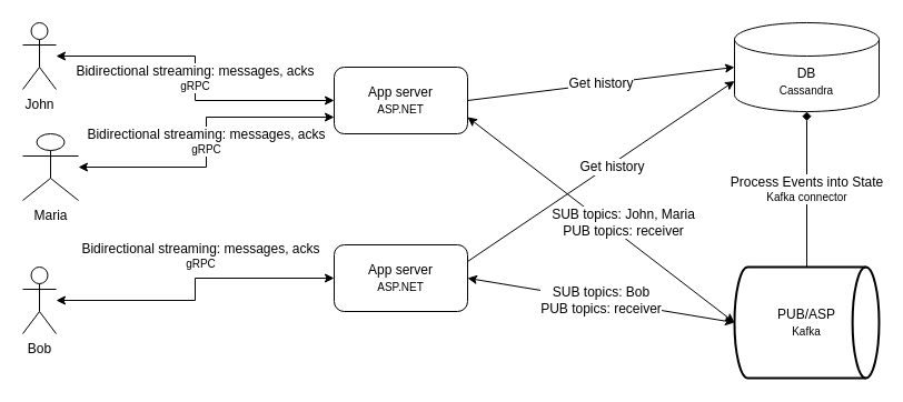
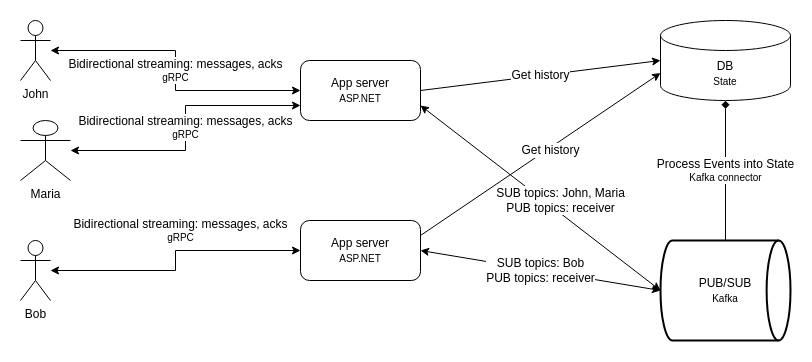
  <mxCell id="0" />
  <mxCell id="1" parent="0" />
  <mxCell id="2" value="&lt;font&gt;&lt;span style=&quot;font-size: 12px&quot;&gt;Bidirectional streaming: messages, acks&lt;/span&gt;&lt;br&gt;&lt;font style=&quot;font-size: 10px&quot;&gt;gRPC&lt;/font&gt;&lt;/font&gt;" style="edgeStyle=orthogonalEdgeStyle;rounded=0;orthogonalLoop=1;jettySize=auto;html=1;entryX=0;entryY=0.5;entryDx=0;entryDy=0;startArrow=classic;startFill=1;" parent="1" source="3" target="9" edge="1"><mxGeometry relative="1" as="geometry" /></mxCell>
  <mxCell id="3" value="John" style="shape=umlActor;verticalLabelPosition=bottom;verticalAlign=top;html=1;outlineConnect=0;" parent="1" vertex="1"><mxGeometry x="20" y="20" width="30" height="60" as="geometry" /></mxCell>
  <mxCell id="4" value="&lt;span style=&quot;font-size: 12px&quot;&gt;Bidirectional streaming: messages, acks&lt;/span&gt;&lt;br&gt;&lt;font style=&quot;font-size: 10px&quot;&gt;gRPC&lt;/font&gt;" style="edgeStyle=orthogonalEdgeStyle;rounded=0;orthogonalLoop=1;jettySize=auto;html=1;entryX=0;entryY=0.5;entryDx=0;entryDy=0;startArrow=classic;startFill=1;" parent="1" source="5" target="11" edge="1"><mxGeometry x="0.111" y="20" relative="1" as="geometry"><mxPoint as="offset" /></mxGeometry></mxCell>
  <mxCell id="5" value="Bob" style="shape=umlActor;verticalLabelPosition=bottom;verticalAlign=top;html=1;outlineConnect=0;" parent="1" vertex="1"><mxGeometry x="20" y="240" width="30" height="60" as="geometry" /></mxCell>
  <mxCell id="6" value="&lt;span style=&quot;font-size: 12px&quot;&gt;Bidirectional streaming: messages, acks&lt;/span&gt;&lt;br&gt;&lt;font style=&quot;font-size: 10px&quot;&gt;gRPC&lt;/font&gt;" style="edgeStyle=orthogonalEdgeStyle;rounded=0;orthogonalLoop=1;jettySize=auto;html=1;entryX=0;entryY=0.75;entryDx=0;entryDy=0;startArrow=classic;startFill=1;" parent="1" source="7" target="9" edge="1"><mxGeometry relative="1" as="geometry" /></mxCell>
  <mxCell id="7" value="Maria" style="shape=umlActor;verticalLabelPosition=bottom;verticalAlign=top;html=1;outlineConnect=0;" parent="1" vertex="1"><mxGeometry x="20" y="120" width="50" height="60" as="geometry" /></mxCell>
  <mxCell id="8" value="&lt;font style=&quot;font-size: 12px&quot;&gt;SUB topics: John, Maria&lt;br&gt;PUB topics: receiver&lt;/font&gt;" style="rounded=0;orthogonalLoop=1;jettySize=auto;html=1;entryX=0;entryY=0.5;entryDx=0;entryDy=0;entryPerimeter=0;startArrow=classic;startFill=1;exitX=1;exitY=0.75;exitDx=0;exitDy=0;" parent="1" source="9" target="13" edge="1"><mxGeometry x="0.115" y="10" relative="1" as="geometry"><mxPoint as="offset" /></mxGeometry></mxCell>
  <mxCell id="9" value="&lt;font style=&quot;font-size: 12px&quot;&gt;App server&lt;/font&gt;&lt;br&gt;&lt;font style=&quot;font-size: 10px&quot;&gt;ASP.NET&lt;/font&gt;" style="rounded=1;whiteSpace=wrap;html=1;" parent="1" vertex="1"><mxGeometry x="300" y="60" width="120" height="60" as="geometry" /></mxCell>
  <mxCell id="10" value="&lt;font style=&quot;font-size: 12px&quot;&gt;SUB topics: Bob&lt;br&gt;PUB topics: receiver&lt;/font&gt;" style="edgeStyle=none;rounded=0;orthogonalLoop=1;jettySize=auto;html=1;entryX=0;entryY=0.5;entryDx=0;entryDy=0;entryPerimeter=0;startArrow=classic;startFill=1;exitX=1;exitY=0.5;exitDx=0;exitDy=0;" parent="1" source="11" target="13" edge="1"><mxGeometry relative="1" as="geometry"><mxPoint x="380" y="215" as="sourcePoint" /></mxGeometry></mxCell>
  <mxCell id="11" value="App server&lt;br&gt;&lt;font style=&quot;font-size: 10px&quot;&gt;ASP.NET&lt;/font&gt;" style="rounded=1;whiteSpace=wrap;html=1;" parent="1" vertex="1"><mxGeometry x="300" y="220" width="120" height="60" as="geometry" /></mxCell>
  <mxCell id="12" value="&lt;font style=&quot;font-size: 12px&quot;&gt;Process Events into State&lt;/font&gt;&lt;br&gt;&lt;font style=&quot;font-size: 10px&quot;&gt;Kafka connector&lt;/font&gt;" style="edgeStyle=none;rounded=0;orthogonalLoop=1;jettySize=auto;html=1;entryX=0.5;entryY=1;entryDx=0;entryDy=0;entryPerimeter=0;startArrow=none;startFill=0;sourcePerimeterSpacing=0;strokeWidth=1;endArrow=diamond;" parent="1" source="13" target="14" edge="1"><mxGeometry relative="1" as="geometry" /></mxCell>
- <mxCell id="13" value="PUB/ASP&lt;br&gt;&lt;font style=&quot;font-size: 10px&quot;&gt;Kafka&lt;/font&gt;" style="strokeWidth=2;html=1;shape=mxgraph.flowchart.direct_data;whiteSpace=wrap;" parent="1" vertex="1"><mxGeometry x="660" y="240" width="130" height="100" as="geometry" /></mxCell>
- <mxCell id="14" value="DB&lt;br&gt;&lt;font style=&quot;font-size: 10px&quot;&gt;Cassandra&lt;/font&gt;" style="shape=cylinder3;whiteSpace=wrap;html=1;boundedLbl=1;backgroundOutline=1;size=15;" parent="1" vertex="1"><mxGeometry x="660" y="20" width="130" height="80" as="geometry" /></mxCell>
+ <mxCell id="13" value="PUB/SUB&lt;br&gt;&lt;font style=&quot;font-size: 10px&quot;&gt;Kafka&lt;/font&gt;" style="strokeWidth=2;html=1;shape=mxgraph.flowchart.direct_data;whiteSpace=wrap;" parent="1" vertex="1"><mxGeometry x="660" y="240" width="130" height="100" as="geometry" /></mxCell>
+ <mxCell id="14" value="DB&lt;br&gt;&lt;font style=&quot;font-size: 10px&quot;&gt;State&lt;/font&gt;" style="shape=cylinder3;whiteSpace=wrap;html=1;boundedLbl=1;backgroundOutline=1;size=15;" parent="1" vertex="1"><mxGeometry x="660" y="20" width="130" height="80" as="geometry" /></mxCell>
  <mxCell id="15" value="&lt;font style=&quot;font-size: 12px&quot;&gt;Get history&lt;/font&gt;" style="rounded=0;orthogonalLoop=1;jettySize=auto;html=1;entryX=0;entryY=0.5;entryDx=0;entryDy=0;entryPerimeter=0;startArrow=none;startFill=0;exitX=1;exitY=0.5;exitDx=0;exitDy=0;" parent="1" source="9" target="14" edge="1"><mxGeometry relative="1" as="geometry"><mxPoint x="350" y="115" as="sourcePoint" /><mxPoint x="580" y="260" as="targetPoint" /></mxGeometry></mxCell>
  <mxCell id="16" value="&lt;font style=&quot;font-size: 12px&quot;&gt;Get history&lt;/font&gt;" style="rounded=0;orthogonalLoop=1;jettySize=auto;html=1;entryX=0;entryY=0;entryDx=0;entryDy=52.5;entryPerimeter=0;startArrow=none;startFill=0;exitX=1;exitY=0.25;exitDx=0;exitDy=0;" edge="1" parent="1" source="11" target="14"><mxGeometry x="0.072" y="-3" relative="1" as="geometry"><mxPoint x="350" y="100" as="sourcePoint" /><mxPoint x="580" y="70" as="targetPoint" /><mxPoint y="-1" as="offset" /></mxGeometry></mxCell>
